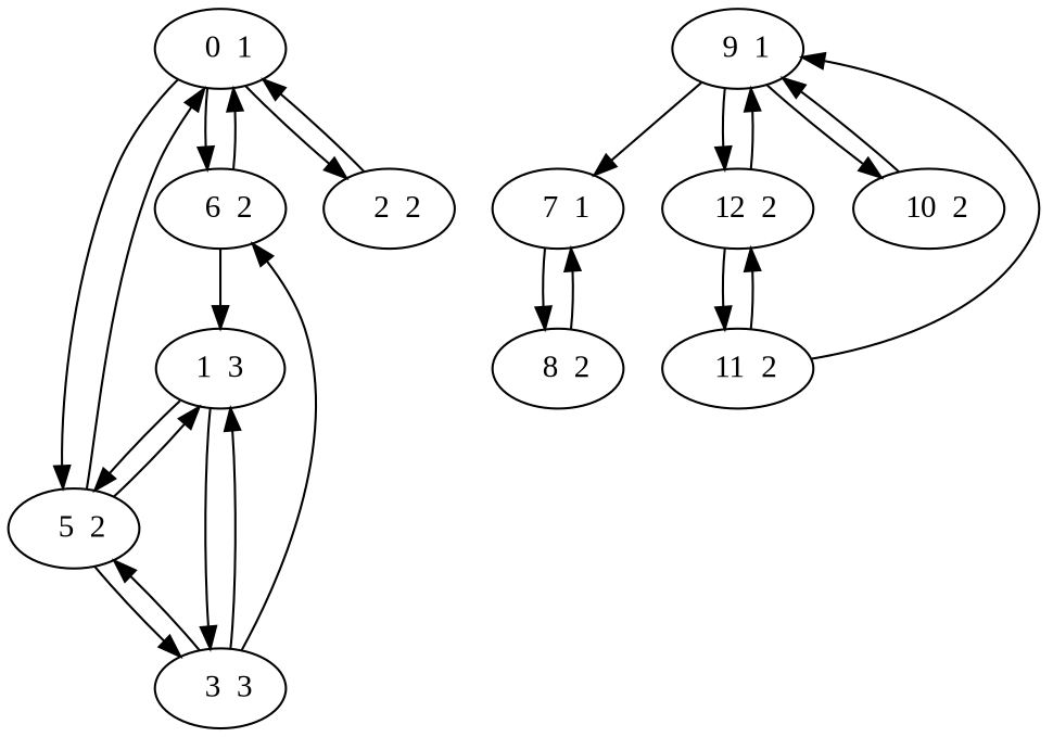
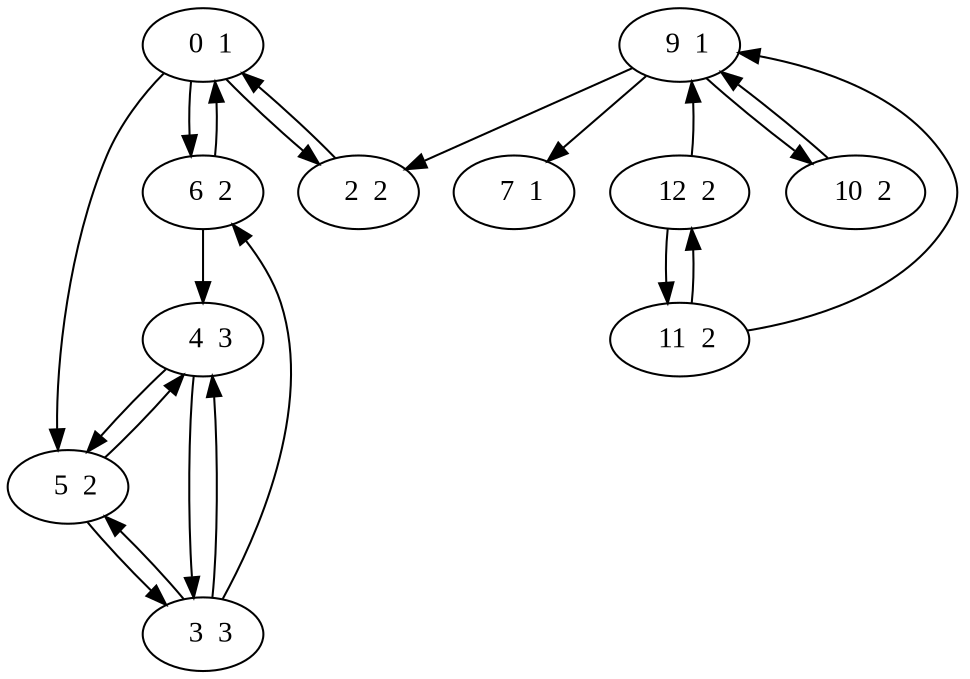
  digraph {
    fontname="Liberation Serif"
    node [fontname="Liberation Serif"]
    edge [fontname="Liberation Serif"]
    n1 [label="  0  1"]
    n2 [label="  6  2"]
    n3 [label="  2  2"]
    n4 [label="  5  2"]
-   n5 [label="1  3"]
+   n5 [label="  4  3"]
    n6 [label="  3  3"]
    n7 [label="  7  1"]
-   n8 [label="  8  2"]
    n9 [label="  9  1"]
    n10 [label="  10  2"]
    n11 [label="  12  2"]
    n12 [label="  11  2"]
    n1 -> n2
    n1 -> n3
    n1 -> n4
    n2 -> n1
    n2 -> n5
    n3 -> n1
-   n4 -> n1
    n4 -> n5
    n4 -> n6
    n5 -> n4
    n5 -> n6
    n6 -> n2
    n6 -> n4
    n6 -> n5
-   n7 -> n8
-   n8 -> n7
    n9 -> n7
    n9 -> n10
-   n9 -> n11
+   n9 -> n3
    n10 -> n9
    n11 -> n9
    n11 -> n12
    n12 -> n9
    n12 -> n11
  }
